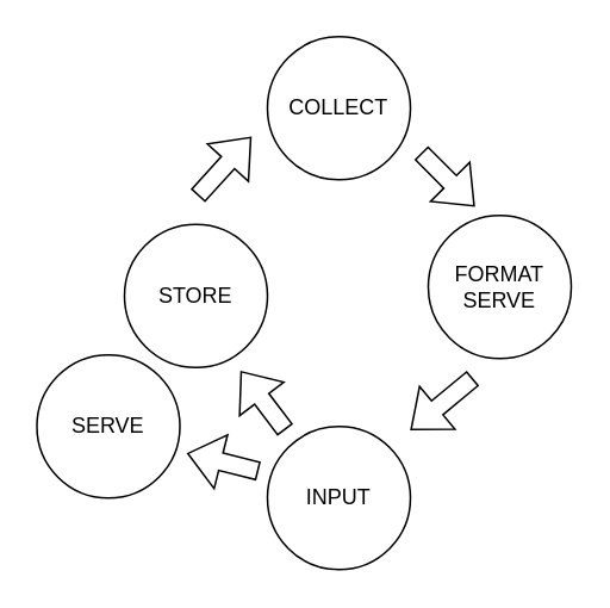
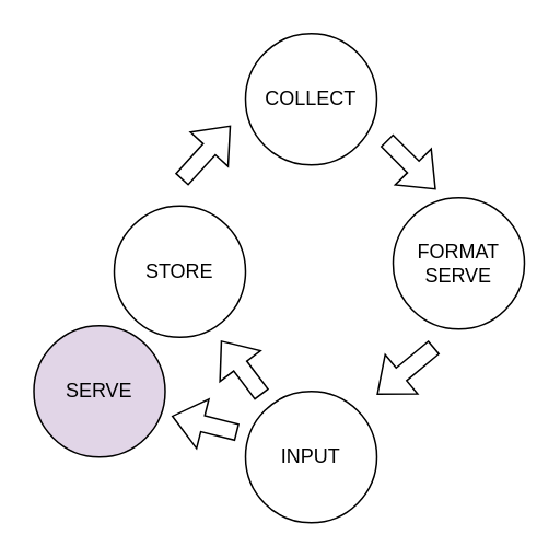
  <mxCell id="0" />
  <mxCell id="1" parent="0" />
  <mxCell id="2" value="" style="shape=flexArrow;endArrow=classic;html=1;rounded=0;" edge="1" parent="1"><mxGeometry width="50" height="50" relative="1" as="geometry"><mxPoint x="235" y="85" as="sourcePoint" /><mxPoint x="265" y="115" as="targetPoint" /></mxGeometry></mxCell>
  <mxCell id="3" value="COLLECT" style="ellipse;whiteSpace=wrap;html=1;aspect=fixed;" vertex="1" parent="1"><mxGeometry x="149" y="20" width="80" height="80" as="geometry" /></mxCell>
  <mxCell id="4" value="FORMAT SERVE" style="ellipse;whiteSpace=wrap;html=1;aspect=fixed;" vertex="1" parent="1"><mxGeometry x="239" y="120" width="80" height="80" as="geometry" /></mxCell>
  <mxCell id="5" value="INPUT" style="ellipse;whiteSpace=wrap;html=1;aspect=fixed;" vertex="1" parent="1"><mxGeometry x="149" y="238" width="80" height="80" as="geometry" /></mxCell>
  <mxCell id="6" value="STORE" style="ellipse;whiteSpace=wrap;html=1;aspect=fixed;" vertex="1" parent="1"><mxGeometry x="69" y="125" width="80" height="80" as="geometry" /></mxCell>
- <mxCell id="7" value="SERVE" style="ellipse;whiteSpace=wrap;html=1;aspect=fixed;" vertex="1" parent="1"><mxGeometry x="20" y="198" width="80" height="80" as="geometry" /></mxCell>
+ <mxCell id="7" value="SERVE" style="ellipse;whiteSpace=wrap;html=1;aspect=fixed;fillColor=#e1d5e7;" vertex="1" parent="1"><mxGeometry x="20" y="198" width="80" height="80" as="geometry" /></mxCell>
  <mxCell id="8" value="" style="shape=flexArrow;endArrow=classic;html=1;rounded=0;" edge="1" parent="1"><mxGeometry width="50" height="50" relative="1" as="geometry"><mxPoint x="264" y="211" as="sourcePoint" /><mxPoint x="229" y="240" as="targetPoint" /></mxGeometry></mxCell>
  <mxCell id="9" value="" style="shape=flexArrow;endArrow=classic;html=1;rounded=0;" edge="1" parent="1"><mxGeometry width="50" height="50" relative="1" as="geometry"><mxPoint x="159" y="240" as="sourcePoint" /><mxPoint x="134" y="207" as="targetPoint" /></mxGeometry></mxCell>
  <mxCell id="10" value="" style="shape=flexArrow;endArrow=classic;html=1;rounded=0;" edge="1" parent="1"><mxGeometry width="50" height="50" relative="1" as="geometry"><mxPoint x="144" y="263" as="sourcePoint" /><mxPoint x="104" y="253" as="targetPoint" /></mxGeometry></mxCell>
  <mxCell id="11" value="" style="shape=flexArrow;endArrow=classic;html=1;rounded=0;" edge="1" parent="1"><mxGeometry width="50" height="50" relative="1" as="geometry"><mxPoint x="110" y="109" as="sourcePoint" /><mxPoint x="140" y="76" as="targetPoint" /></mxGeometry></mxCell>
